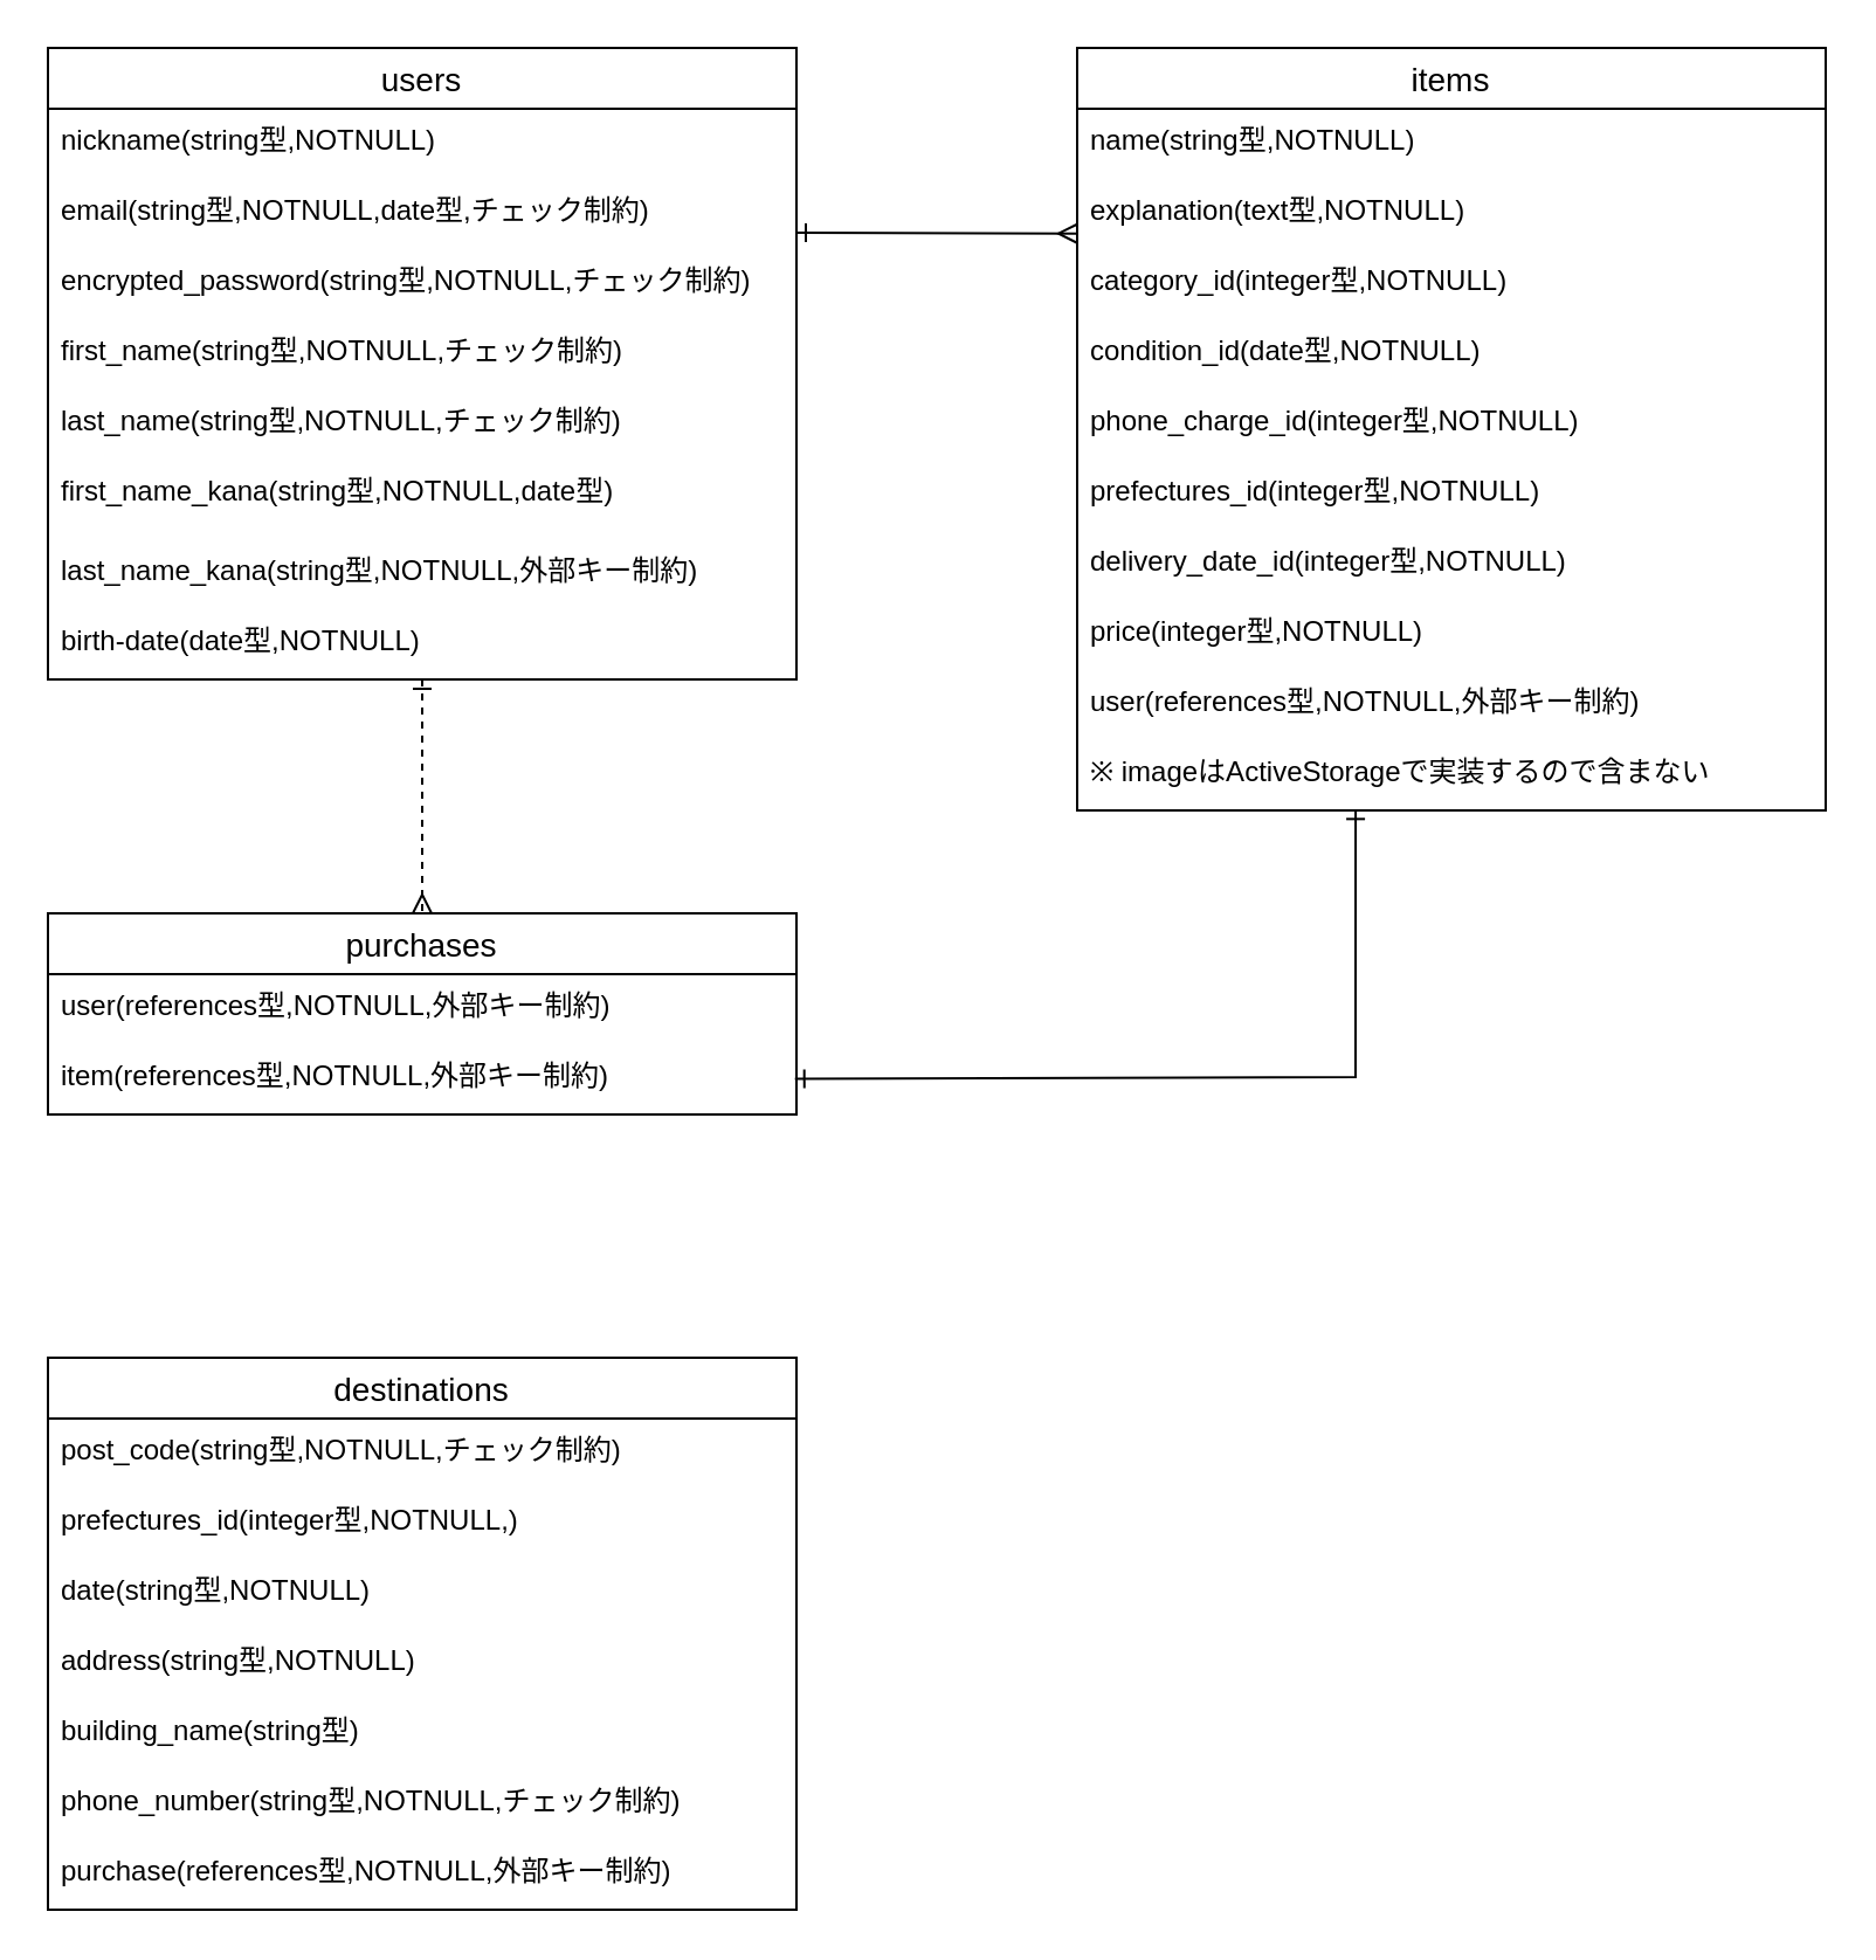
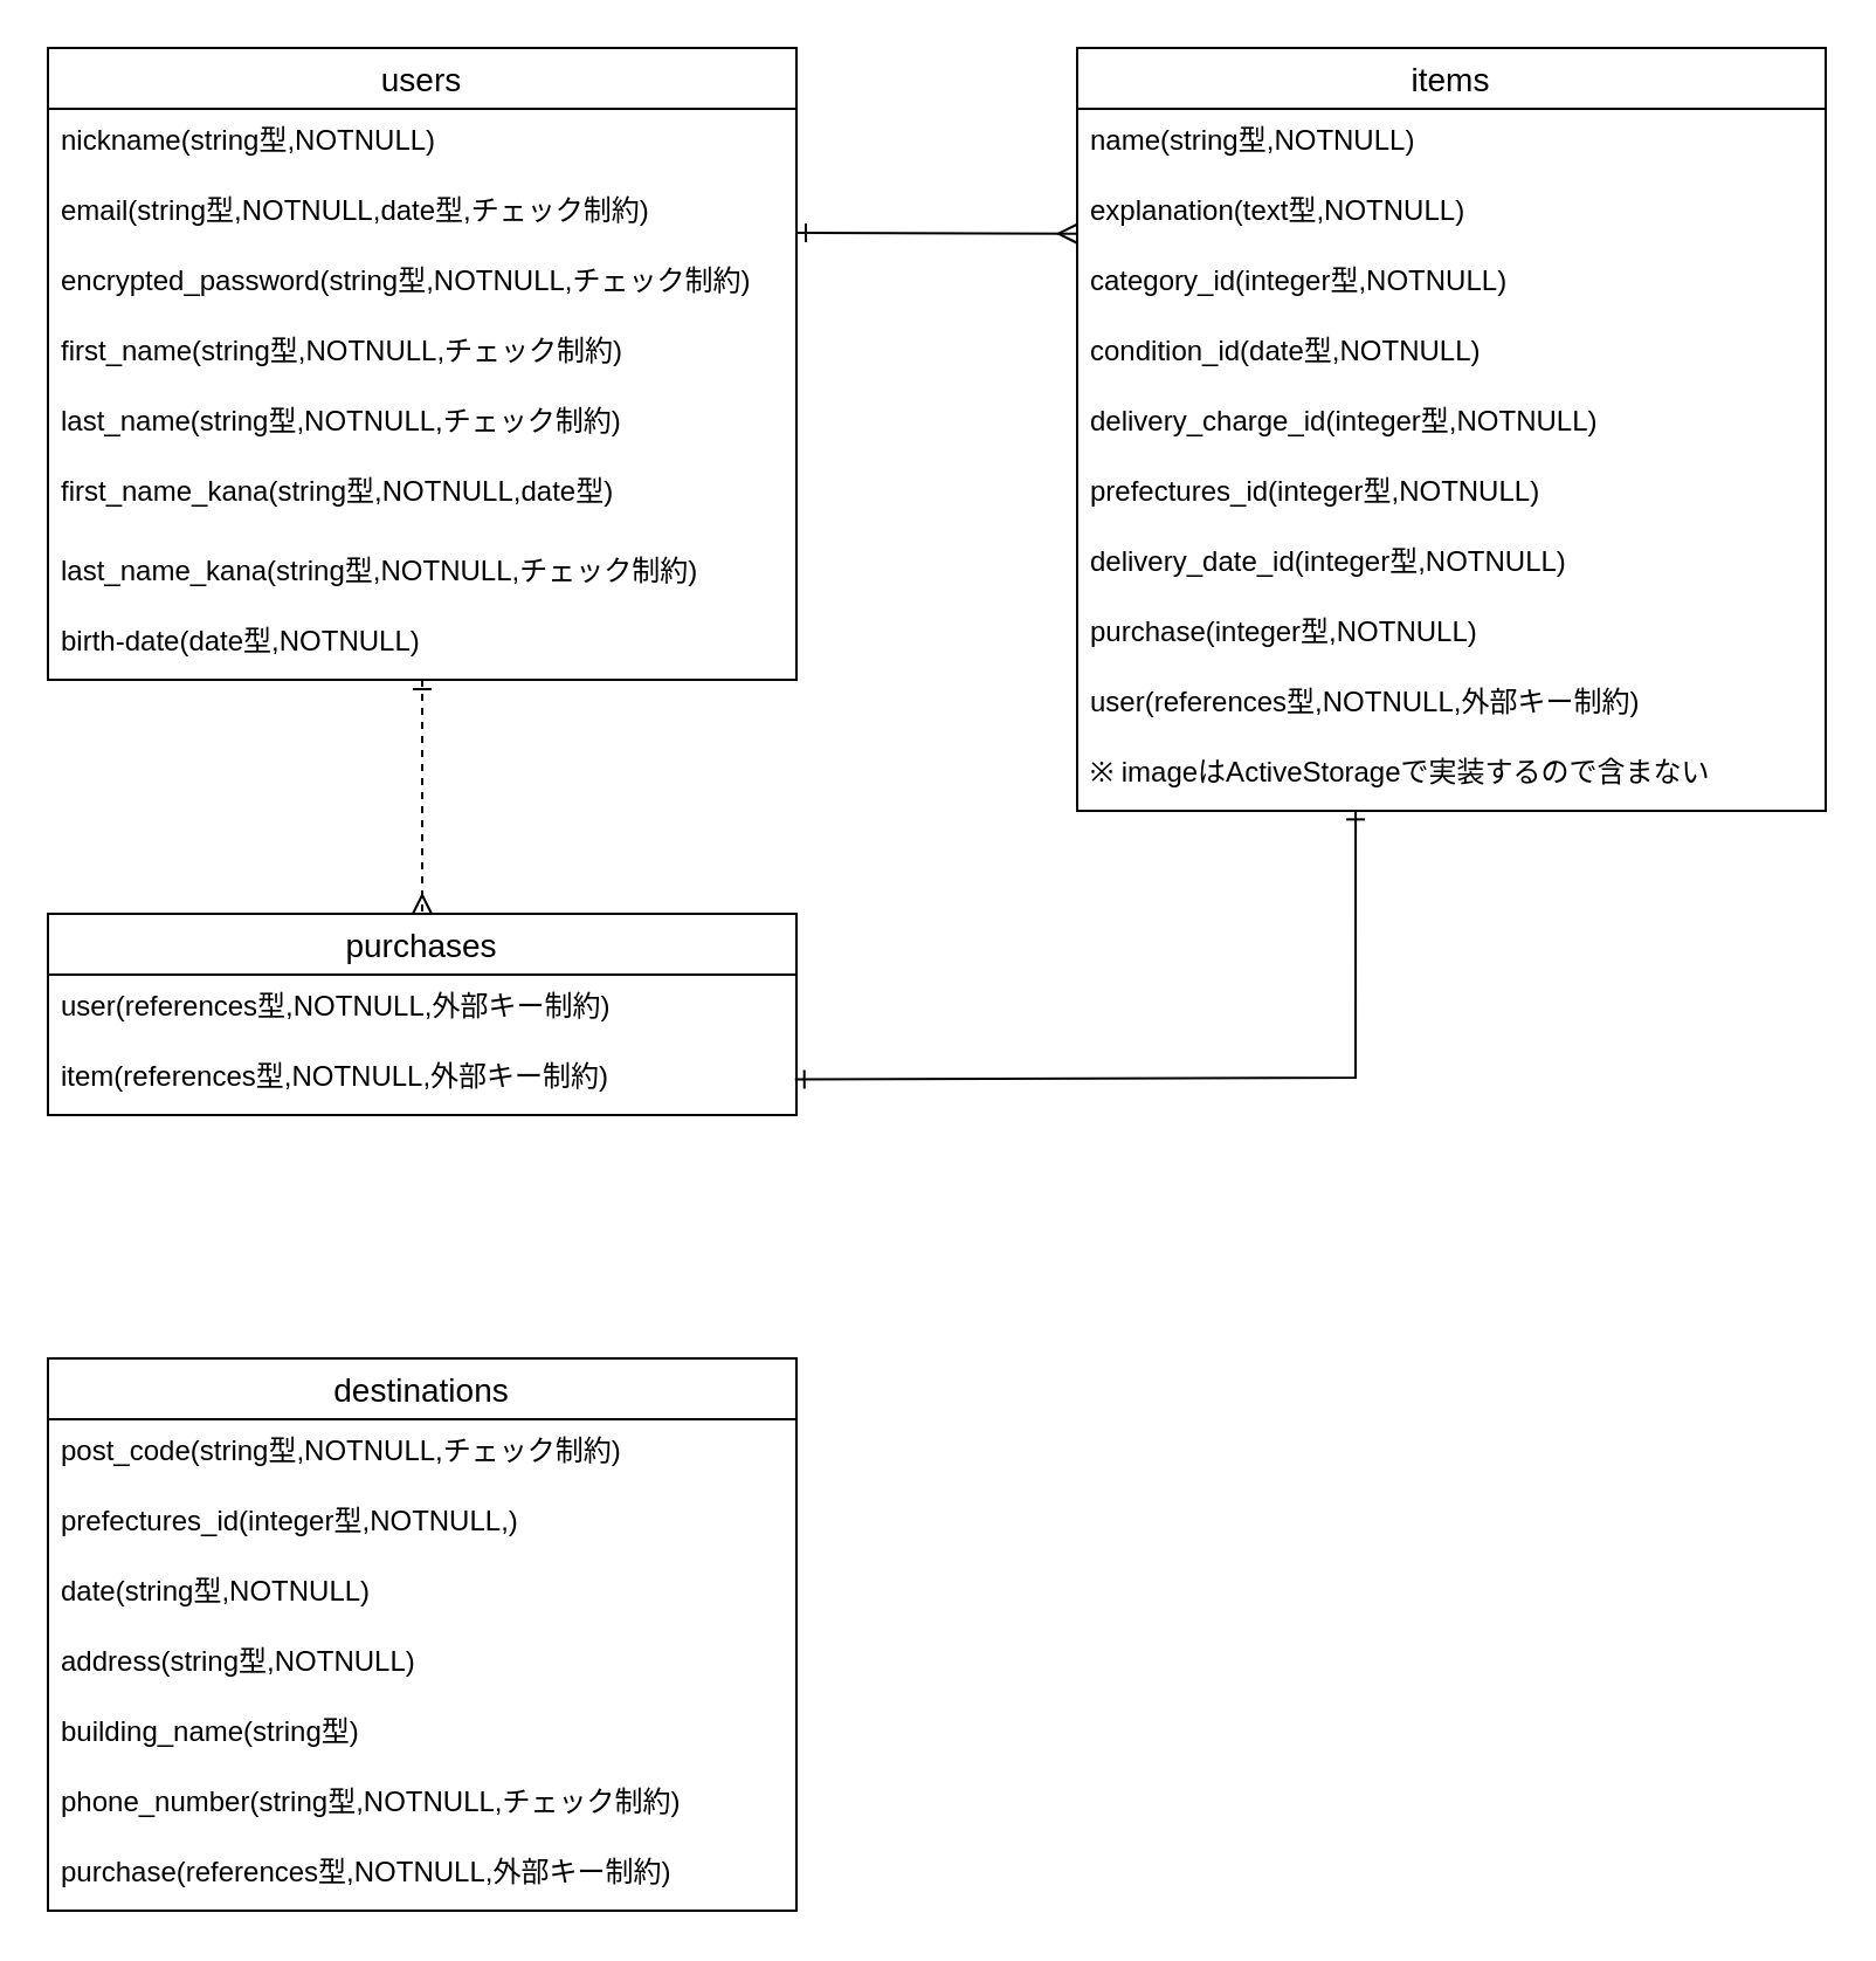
  <mxCell id="0" />
  <mxCell id="1" parent="0" />
  <mxCell id="2" value="users" style="swimlane;fontStyle=0;childLayout=stackLayout;horizontal=1;startSize=26;horizontalStack=0;resizeParent=1;resizeParentMax=0;resizeLast=0;collapsible=1;marginBottom=0;align=center;fontSize=14;" parent="1" vertex="1"><mxGeometry x="20" y="20" width="320" height="270" as="geometry" /></mxCell>
  <mxCell id="3" value="nickname(string型,NOTNULL)" style="text;strokeColor=none;fillColor=none;spacingLeft=4;spacingRight=4;overflow=hidden;rotatable=0;points=[[0,0.5],[1,0.5]];portConstraint=eastwest;fontSize=12;" parent="2" vertex="1"><mxGeometry y="26" width="320" height="30" as="geometry" /></mxCell>
  <mxCell id="4" value="email(string型,NOTNULL,date型,チェック制約)" style="text;strokeColor=none;fillColor=none;spacingLeft=4;spacingRight=4;overflow=hidden;rotatable=0;points=[[0,0.5],[1,0.5]];portConstraint=eastwest;fontSize=12;" parent="2" vertex="1"><mxGeometry y="56" width="320" height="30" as="geometry" /></mxCell>
  <mxCell id="5" value="encrypted_password(string型,NOTNULL,チェック制約)" style="text;strokeColor=none;fillColor=none;spacingLeft=4;spacingRight=4;overflow=hidden;rotatable=0;points=[[0,0.5],[1,0.5]];portConstraint=eastwest;fontSize=12;" parent="2" vertex="1"><mxGeometry y="86" width="320" height="30" as="geometry" /></mxCell>
  <mxCell id="6" value="first_name(string型,NOTNULL,チェック制約)" style="text;strokeColor=none;fillColor=none;spacingLeft=4;spacingRight=4;overflow=hidden;rotatable=0;points=[[0,0.5],[1,0.5]];portConstraint=eastwest;fontSize=12;" parent="2" vertex="1"><mxGeometry y="116" width="320" height="30" as="geometry" /></mxCell>
  <mxCell id="7" value="last_name(string型,NOTNULL,チェック制約)" style="text;strokeColor=none;fillColor=none;spacingLeft=4;spacingRight=4;overflow=hidden;rotatable=0;points=[[0,0.5],[1,0.5]];portConstraint=eastwest;fontSize=12;" parent="2" vertex="1"><mxGeometry y="146" width="320" height="30" as="geometry" /></mxCell>
  <mxCell id="8" value="first_name_kana(string型,NOTNULL,date型)" style="text;strokeColor=none;fillColor=none;spacingLeft=4;spacingRight=4;overflow=hidden;rotatable=0;points=[[0,0.5],[1,0.5]];portConstraint=eastwest;fontSize=12;" vertex="1" parent="2"><mxGeometry y="176" width="320" height="34" as="geometry" /></mxCell>
- <mxCell id="9" value="last_name_kana(string型,NOTNULL,外部キー制約)" style="text;strokeColor=none;fillColor=none;spacingLeft=4;spacingRight=4;overflow=hidden;rotatable=0;points=[[0,0.5],[1,0.5]];portConstraint=eastwest;fontSize=12;" vertex="1" parent="2"><mxGeometry y="210" width="320" height="30" as="geometry" /></mxCell>
+ <mxCell id="9" value="last_name_kana(string型,NOTNULL,チェック制約)" style="text;strokeColor=none;fillColor=none;spacingLeft=4;spacingRight=4;overflow=hidden;rotatable=0;points=[[0,0.5],[1,0.5]];portConstraint=eastwest;fontSize=12;" vertex="1" parent="2"><mxGeometry y="210" width="320" height="30" as="geometry" /></mxCell>
  <mxCell id="10" value="birth-date(date型,NOTNULL)" style="text;strokeColor=none;fillColor=none;spacingLeft=4;spacingRight=4;overflow=hidden;rotatable=0;points=[[0,0.5],[1,0.5]];portConstraint=eastwest;fontSize=12;" parent="2" vertex="1"><mxGeometry y="240" width="320" height="30" as="geometry" /></mxCell>
  <mxCell id="11" value="items" style="swimlane;fontStyle=0;childLayout=stackLayout;horizontal=1;startSize=26;horizontalStack=0;resizeParent=1;resizeParentMax=0;resizeLast=0;collapsible=1;marginBottom=0;align=center;fontSize=14;" parent="1" vertex="1"><mxGeometry x="460" y="20" width="320" height="326" as="geometry" /></mxCell>
  <mxCell id="12" value="name(string型,NOTNULL)" style="text;strokeColor=none;fillColor=none;spacingLeft=4;spacingRight=4;overflow=hidden;rotatable=0;points=[[0,0.5],[1,0.5]];portConstraint=eastwest;fontSize=12;" parent="11" vertex="1"><mxGeometry y="26" width="320" height="30" as="geometry" /></mxCell>
  <mxCell id="13" value="explanation(text型,NOTNULL)" style="text;strokeColor=none;fillColor=none;spacingLeft=4;spacingRight=4;overflow=hidden;rotatable=0;points=[[0,0.5],[1,0.5]];portConstraint=eastwest;fontSize=12;" parent="11" vertex="1"><mxGeometry y="56" width="320" height="30" as="geometry" /></mxCell>
  <mxCell id="14" value="category_id(integer型,NOTNULL)" style="text;strokeColor=none;fillColor=none;spacingLeft=4;spacingRight=4;overflow=hidden;rotatable=0;points=[[0,0.5],[1,0.5]];portConstraint=eastwest;fontSize=12;" parent="11" vertex="1"><mxGeometry y="86" width="320" height="30" as="geometry" /></mxCell>
  <mxCell id="15" value="condition_id(date型,NOTNULL)" style="text;strokeColor=none;fillColor=none;spacingLeft=4;spacingRight=4;overflow=hidden;rotatable=0;points=[[0,0.5],[1,0.5]];portConstraint=eastwest;fontSize=12;" parent="11" vertex="1"><mxGeometry y="116" width="320" height="30" as="geometry" /></mxCell>
- <mxCell id="16" value="phone_charge_id(integer型,NOTNULL)" style="text;strokeColor=none;fillColor=none;spacingLeft=4;spacingRight=4;overflow=hidden;rotatable=0;points=[[0,0.5],[1,0.5]];portConstraint=eastwest;fontSize=12;" parent="11" vertex="1"><mxGeometry y="146" width="320" height="30" as="geometry" /></mxCell>
+ <mxCell id="16" value="delivery_charge_id(integer型,NOTNULL)" style="text;strokeColor=none;fillColor=none;spacingLeft=4;spacingRight=4;overflow=hidden;rotatable=0;points=[[0,0.5],[1,0.5]];portConstraint=eastwest;fontSize=12;" parent="11" vertex="1"><mxGeometry y="146" width="320" height="30" as="geometry" /></mxCell>
  <mxCell id="17" value="prefectures_id(integer型,NOTNULL)" style="text;strokeColor=none;fillColor=none;spacingLeft=4;spacingRight=4;overflow=hidden;rotatable=0;points=[[0,0.5],[1,0.5]];portConstraint=eastwest;fontSize=12;" parent="11" vertex="1"><mxGeometry y="176" width="320" height="30" as="geometry" /></mxCell>
  <mxCell id="18" value="delivery_date_id(integer型,NOTNULL)" style="text;strokeColor=none;fillColor=none;spacingLeft=4;spacingRight=4;overflow=hidden;rotatable=0;points=[[0,0.5],[1,0.5]];portConstraint=eastwest;fontSize=12;" parent="11" vertex="1"><mxGeometry y="206" width="320" height="30" as="geometry" /></mxCell>
- <mxCell id="19" value="price(integer型,NOTNULL)" style="text;strokeColor=none;fillColor=none;spacingLeft=4;spacingRight=4;overflow=hidden;rotatable=0;points=[[0,0.5],[1,0.5]];portConstraint=eastwest;fontSize=12;" parent="11" vertex="1"><mxGeometry y="236" width="320" height="30" as="geometry" /></mxCell>
+ <mxCell id="19" value="purchase(integer型,NOTNULL)" style="text;strokeColor=none;fillColor=none;spacingLeft=4;spacingRight=4;overflow=hidden;rotatable=0;points=[[0,0.5],[1,0.5]];portConstraint=eastwest;fontSize=12;" parent="11" vertex="1"><mxGeometry y="236" width="320" height="30" as="geometry" /></mxCell>
  <mxCell id="20" value="user(references型,NOTNULL,外部キー制約)" style="text;strokeColor=none;fillColor=none;spacingLeft=4;spacingRight=4;overflow=hidden;rotatable=0;points=[[0,0.5],[1,0.5]];portConstraint=eastwest;fontSize=12;" parent="11" vertex="1"><mxGeometry y="266" width="320" height="30" as="geometry" /></mxCell>
  <mxCell id="21" value="※ imageはActiveStorageで実装するので含まない" style="text;strokeColor=none;fillColor=none;spacingLeft=4;spacingRight=4;overflow=hidden;rotatable=0;points=[[0,0.5],[1,0.5]];portConstraint=eastwest;fontSize=12;" parent="11" vertex="1"><mxGeometry y="296" width="320" height="30" as="geometry" /></mxCell>
  <mxCell id="22" value="purchases" style="swimlane;fontStyle=0;childLayout=stackLayout;horizontal=1;startSize=26;horizontalStack=0;resizeParent=1;resizeParentMax=0;resizeLast=0;collapsible=1;marginBottom=0;align=center;fontSize=14;" parent="1" vertex="1"><mxGeometry x="20" y="390" width="320" height="86" as="geometry" /></mxCell>
  <mxCell id="23" value="user(references型,NOTNULL,外部キー制約)" style="text;strokeColor=none;fillColor=none;spacingLeft=4;spacingRight=4;overflow=hidden;rotatable=0;points=[[0,0.5],[1,0.5]];portConstraint=eastwest;fontSize=12;" parent="22" vertex="1"><mxGeometry y="26" width="320" height="30" as="geometry" /></mxCell>
  <mxCell id="24" value="item(references型,NOTNULL,外部キー制約)" style="text;strokeColor=none;fillColor=none;spacingLeft=4;spacingRight=4;overflow=hidden;rotatable=0;points=[[0,0.5],[1,0.5]];portConstraint=eastwest;fontSize=12;" parent="22" vertex="1"><mxGeometry y="56" width="320" height="30" as="geometry" /></mxCell>
  <mxCell id="25" value="" style="fontSize=12;html=1;endArrow=ERmany;startArrow=ERone;entryX=0;entryY=0.779;entryDx=0;entryDy=0;entryPerimeter=0;startFill=0;endFill=0;" parent="1" target="13" edge="1"><mxGeometry width="100" height="100" relative="1" as="geometry"><mxPoint x="340" y="99" as="sourcePoint" /><mxPoint x="340" y="99" as="targetPoint" /></mxGeometry></mxCell>
  <mxCell id="26" value="" style="endArrow=ERmany;html=1;rounded=0;entryX=0.5;entryY=0;entryDx=0;entryDy=0;exitX=0.5;exitY=1;exitDx=0;exitDy=0;startArrow=ERone;startFill=0;endFill=0;dashed=1;" parent="1" source="2" target="22" edge="1"><mxGeometry relative="1" as="geometry"><mxPoint x="180" y="240" as="sourcePoint" /><mxPoint x="340" y="260" as="targetPoint" /></mxGeometry></mxCell>
  <mxCell id="27" value="" style="endArrow=ERone;html=1;rounded=0;startArrow=ERone;startFill=0;endFill=0;exitX=0.998;exitY=0.393;exitDx=0;exitDy=0;exitPerimeter=0;entryX=0.372;entryY=0.989;entryDx=0;entryDy=0;entryPerimeter=0;" parent="1" target="21" edge="1"><mxGeometry relative="1" as="geometry"><mxPoint x="339.36" y="460.79" as="sourcePoint" /><mxPoint x="620" y="460" as="targetPoint" /><Array as="points"><mxPoint x="579" y="460" /></Array></mxGeometry></mxCell>
  <mxCell id="28" value="destinations" style="swimlane;fontStyle=0;childLayout=stackLayout;horizontal=1;startSize=26;horizontalStack=0;resizeParent=1;resizeParentMax=0;resizeLast=0;collapsible=1;marginBottom=0;align=center;fontSize=14;" parent="1" vertex="1"><mxGeometry x="20" y="580" width="320" height="236" as="geometry" /></mxCell>
  <mxCell id="29" value="post_code(string型,NOTNULL,チェック制約)" style="text;strokeColor=none;fillColor=none;spacingLeft=4;spacingRight=4;overflow=hidden;rotatable=0;points=[[0,0.5],[1,0.5]];portConstraint=eastwest;fontSize=12;" parent="28" vertex="1"><mxGeometry y="26" width="320" height="30" as="geometry" /></mxCell>
  <mxCell id="30" value="prefectures_id(integer型,NOTNULL,)" style="text;strokeColor=none;fillColor=none;spacingLeft=4;spacingRight=4;overflow=hidden;rotatable=0;points=[[0,0.5],[1,0.5]];portConstraint=eastwest;fontSize=12;" parent="28" vertex="1"><mxGeometry y="56" width="320" height="30" as="geometry" /></mxCell>
  <mxCell id="31" value="date(string型,NOTNULL)" style="text;strokeColor=none;fillColor=none;spacingLeft=4;spacingRight=4;overflow=hidden;rotatable=0;points=[[0,0.5],[1,0.5]];portConstraint=eastwest;fontSize=12;" parent="28" vertex="1"><mxGeometry y="86" width="320" height="30" as="geometry" /></mxCell>
  <mxCell id="32" value="address(string型,NOTNULL)" style="text;strokeColor=none;fillColor=none;spacingLeft=4;spacingRight=4;overflow=hidden;rotatable=0;points=[[0,0.5],[1,0.5]];portConstraint=eastwest;fontSize=12;" parent="28" vertex="1"><mxGeometry y="116" width="320" height="30" as="geometry" /></mxCell>
  <mxCell id="33" value="building_name(string型)" style="text;strokeColor=none;fillColor=none;spacingLeft=4;spacingRight=4;overflow=hidden;rotatable=0;points=[[0,0.5],[1,0.5]];portConstraint=eastwest;fontSize=12;" parent="28" vertex="1"><mxGeometry y="146" width="320" height="30" as="geometry" /></mxCell>
  <mxCell id="34" value="phone_number(string型,NOTNULL,チェック制約)" style="text;strokeColor=none;fillColor=none;spacingLeft=4;spacingRight=4;overflow=hidden;rotatable=0;points=[[0,0.5],[1,0.5]];portConstraint=eastwest;fontSize=12;" parent="28" vertex="1"><mxGeometry y="176" width="320" height="30" as="geometry" /></mxCell>
  <mxCell id="35" value="purchase(references型,NOTNULL,外部キー制約)" style="text;strokeColor=none;fillColor=none;spacingLeft=4;spacingRight=4;overflow=hidden;rotatable=0;points=[[0,0.5],[1,0.5]];portConstraint=eastwest;fontSize=12;" vertex="1" parent="28"><mxGeometry y="206" width="320" height="30" as="geometry" /></mxCell>
